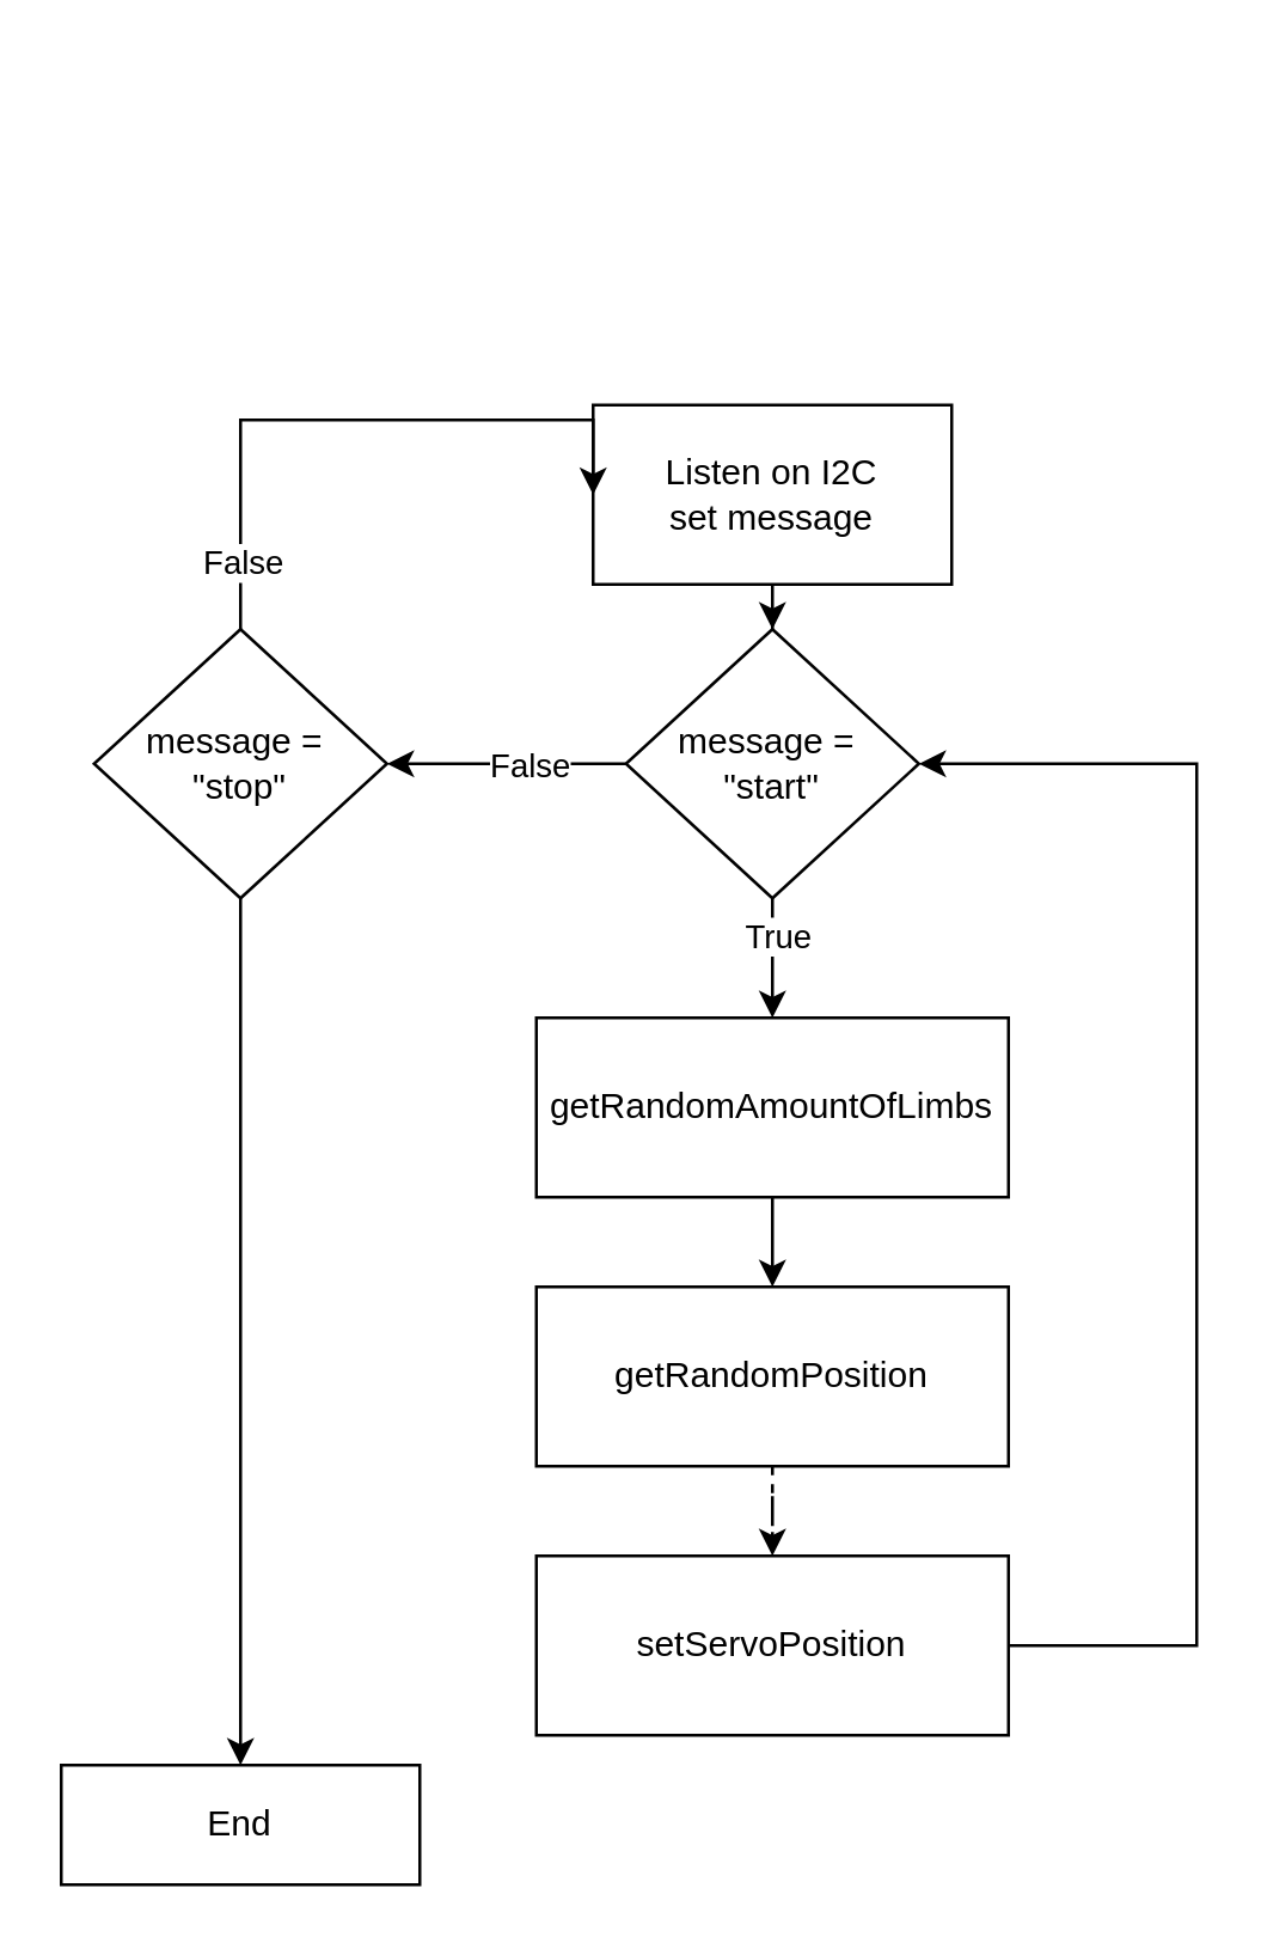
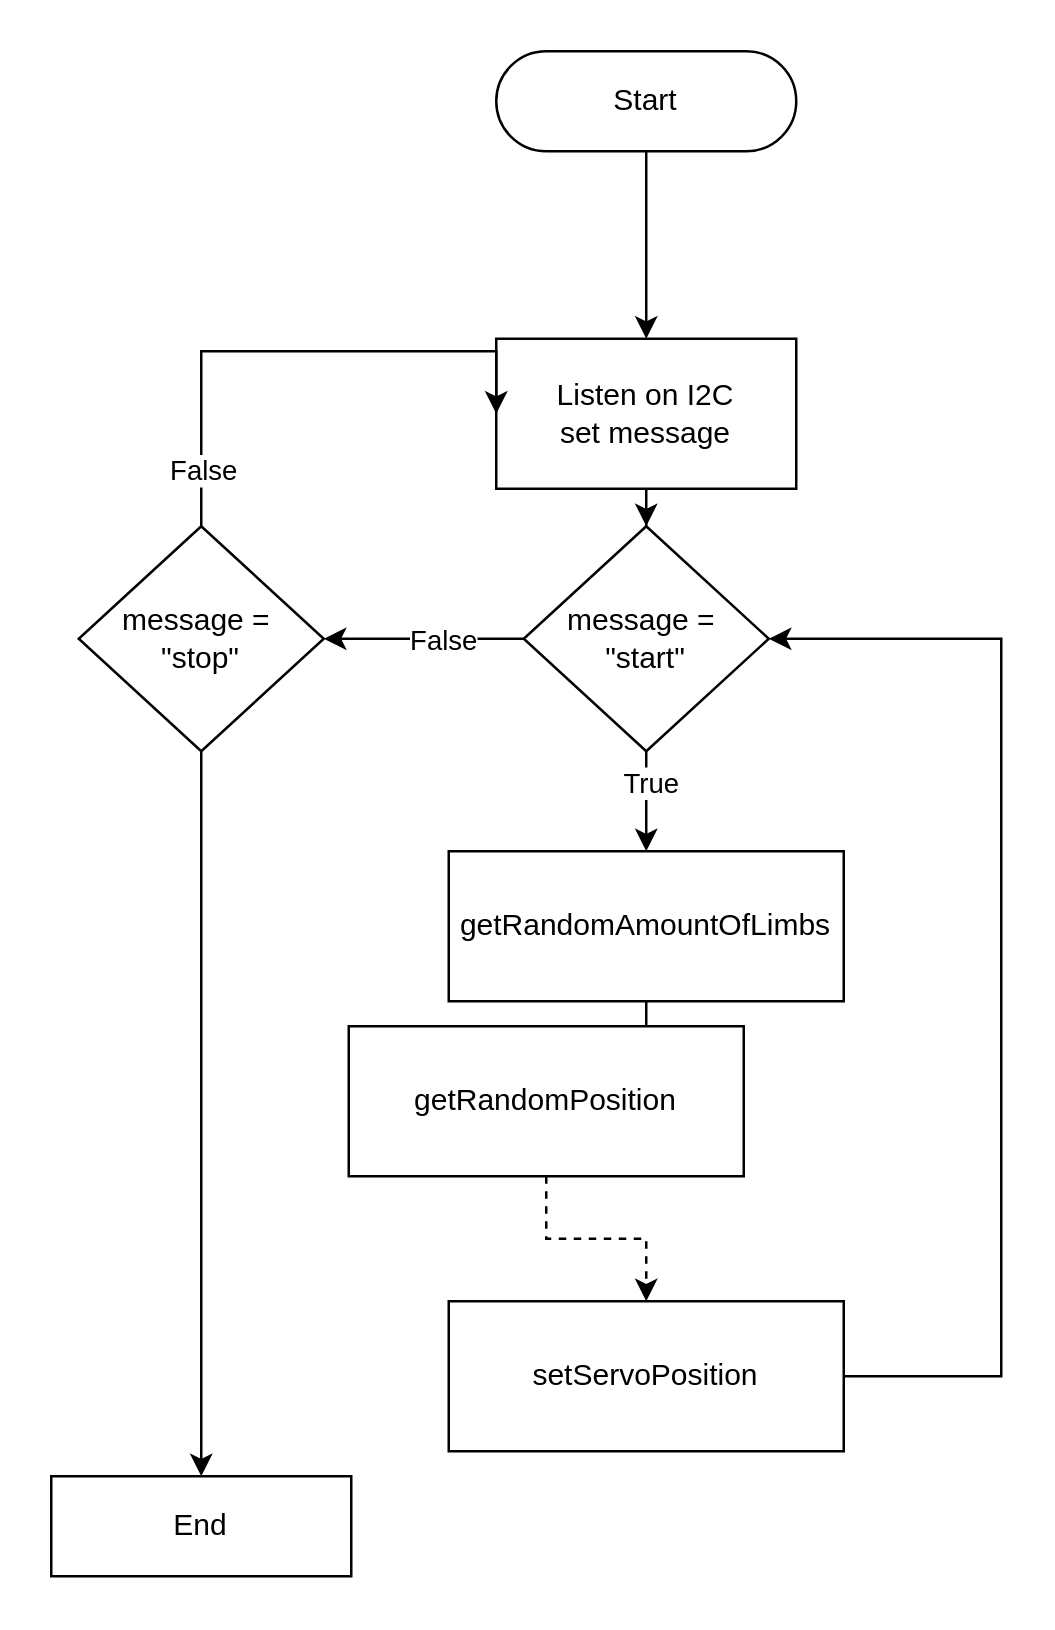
  <mxCell id="0" />
  <mxCell id="1" parent="0" />
+ <mxCell id="2" value="" style="edgeStyle=orthogonalEdgeStyle;rounded=0;orthogonalLoop=1;jettySize=auto;html=1;" parent="1" source="3" target="5" edge="1"><mxGeometry relative="1" as="geometry" /></mxCell>
+ <mxCell id="3" value="Start" style="rounded=1;whiteSpace=wrap;html=1;fontSize=12;glass=0;strokeWidth=1;shadow=0;arcSize=50;" parent="1" vertex="1"><mxGeometry x="198" y="20" width="120" height="40" as="geometry" /></mxCell>
  <mxCell id="4" value="" style="edgeStyle=orthogonalEdgeStyle;rounded=0;orthogonalLoop=1;jettySize=auto;html=1;entryX=0.5;entryY=0;entryDx=0;entryDy=0;" parent="1" source="5" target="10" edge="1"><mxGeometry relative="1" as="geometry"><mxPoint x="258" y="195" as="targetPoint" /></mxGeometry></mxCell>
  <mxCell id="5" value="Listen on I2C&lt;br&gt;set message" style="whiteSpace=wrap;html=1;rounded=1;glass=0;strokeWidth=1;shadow=0;arcSize=0;" parent="1" vertex="1"><mxGeometry x="198" y="135" width="120" height="60" as="geometry" /></mxCell>
  <mxCell id="6" value="" style="edgeStyle=orthogonalEdgeStyle;rounded=0;orthogonalLoop=1;jettySize=auto;html=1;" parent="1" source="10" target="16" edge="1"><mxGeometry relative="1" as="geometry" /></mxCell>
  <mxCell id="7" value="False" style="edgeLabel;html=1;align=center;verticalAlign=middle;resizable=0;points=[];" parent="6" vertex="1" connectable="0"><mxGeometry x="-0.175" y="3" relative="1" as="geometry"><mxPoint y="-3" as="offset" /></mxGeometry></mxCell>
  <mxCell id="8" value="" style="edgeStyle=orthogonalEdgeStyle;rounded=0;orthogonalLoop=1;jettySize=auto;html=1;" parent="1" source="10" target="18" edge="1"><mxGeometry relative="1" as="geometry" /></mxCell>
  <mxCell id="9" value="True" style="edgeLabel;html=1;align=center;verticalAlign=middle;resizable=0;points=[];" parent="8" vertex="1" connectable="0"><mxGeometry x="-0.42" y="1" relative="1" as="geometry"><mxPoint as="offset" /></mxGeometry></mxCell>
  <mxCell id="10" value="message =&amp;nbsp;&lt;br style=&quot;border-color: var(--border-color);&quot;&gt;&quot;start&quot;" style="rhombus;whiteSpace=wrap;html=1;rounded=1;glass=0;strokeWidth=1;shadow=0;arcSize=0;" parent="1" vertex="1"><mxGeometry x="209" y="210" width="98" height="90" as="geometry" /></mxCell>
  <mxCell id="11" value="End" style="whiteSpace=wrap;html=1;fontSize=12;glass=0;strokeWidth=1;shadow=0;arcSize=50;rounded=0;" parent="1" vertex="1"><mxGeometry x="20" y="590" width="120" height="40" as="geometry" /></mxCell>
  <mxCell id="12" style="edgeStyle=orthogonalEdgeStyle;rounded=0;orthogonalLoop=1;jettySize=auto;html=1;entryX=0;entryY=0.5;entryDx=0;entryDy=0;exitX=0.5;exitY=0;exitDx=0;exitDy=0;" parent="1" source="16" target="5" edge="1"><mxGeometry relative="1" as="geometry"><Array as="points"><mxPoint x="80" y="140" /></Array></mxGeometry></mxCell>
  <mxCell id="13" value="False" style="edgeLabel;html=1;align=center;verticalAlign=middle;resizable=0;points=[];" parent="12" vertex="1" connectable="0"><mxGeometry x="-0.743" y="1" relative="1" as="geometry"><mxPoint x="1" y="4" as="offset" /></mxGeometry></mxCell>
  <mxCell id="14" value="" style="edgeStyle=orthogonalEdgeStyle;rounded=0;orthogonalLoop=1;jettySize=auto;html=1;entryX=0.5;entryY=0;entryDx=0;entryDy=0;" parent="1" source="16" target="11" edge="1"><mxGeometry relative="1" as="geometry"><mxPoint x="80" y="340" as="targetPoint" /><Array as="points" /></mxGeometry></mxCell>
  <mxCell id="15" value="True" style="edgeLabel;html=1;align=center;verticalAlign=middle;resizable=0;points=[];" parent="14" vertex="1" connectable="0"><mxGeometry x="-0.305" y="-1" relative="1" as="geometry"><mxPoint x="1" y="-132" as="offset" /></mxGeometry></mxCell>
  <mxCell id="16" value="message =&amp;nbsp;&lt;br style=&quot;border-color: var(--border-color);&quot;&gt;&quot;stop&quot;" style="rhombus;whiteSpace=wrap;html=1;rounded=1;glass=0;strokeWidth=1;shadow=0;arcSize=0;" parent="1" vertex="1"><mxGeometry x="31" y="210" width="98" height="90" as="geometry" /></mxCell>
  <mxCell id="17" value="" style="edgeStyle=orthogonalEdgeStyle;rounded=0;orthogonalLoop=1;jettySize=auto;html=1;entryX=0.5;entryY=0;entryDx=0;entryDy=0;" parent="1" source="18" target="20" edge="1"><mxGeometry relative="1" as="geometry"><mxPoint x="258" y="435" as="targetPoint" /></mxGeometry></mxCell>
  <mxCell id="18" value="getRandomAmountOfLimbs" style="whiteSpace=wrap;html=1;rounded=1;glass=0;strokeWidth=1;shadow=0;arcSize=0;" parent="1" vertex="1"><mxGeometry x="179" y="340" width="158" height="60" as="geometry" /></mxCell>
  <mxCell id="19" value="" style="edgeStyle=orthogonalEdgeStyle;rounded=0;orthogonalLoop=1;jettySize=auto;html=1;dashed=1;" edge="1" parent="1" source="20" target="22"><mxGeometry relative="1" as="geometry" /></mxCell>
- <mxCell id="20" value="getRandomPosition" style="whiteSpace=wrap;html=1;rounded=1;glass=0;strokeWidth=1;shadow=0;arcSize=0;" vertex="1" parent="1"><mxGeometry x="179" y="430" width="158" height="60" as="geometry" /></mxCell>
+ <mxCell id="20" value="getRandomPosition" style="whiteSpace=wrap;html=1;rounded=1;glass=0;strokeWidth=1;shadow=0;arcSize=0;" vertex="1" parent="1"><mxGeometry x="139" y="410" width="158" height="60" as="geometry" /></mxCell>
  <mxCell id="21" style="edgeStyle=orthogonalEdgeStyle;rounded=0;orthogonalLoop=1;jettySize=auto;html=1;entryX=1;entryY=0.5;entryDx=0;entryDy=0;" edge="1" parent="1" source="22" target="10"><mxGeometry relative="1" as="geometry"><Array as="points"><mxPoint x="400" y="550" /><mxPoint x="400" y="255" /></Array></mxGeometry></mxCell>
  <mxCell id="22" value="setServoPosition" style="whiteSpace=wrap;html=1;rounded=1;glass=0;strokeWidth=1;shadow=0;arcSize=0;" vertex="1" parent="1"><mxGeometry x="179" y="520" width="158" height="60" as="geometry" /></mxCell>
